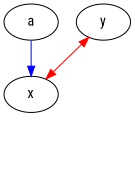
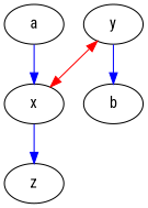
  digraph {
    fontname="Roboto Condensed"
    node [fontname="Roboto Condensed"]
    edge [arrowhead=normal color=blue fontname="Roboto Condensed"]
    a
    x
    y
+   b
+   z
    a -> x
+   x -> z
    y -> x [color=red dir=both arrowhead=""]
+   y -> b
  }
